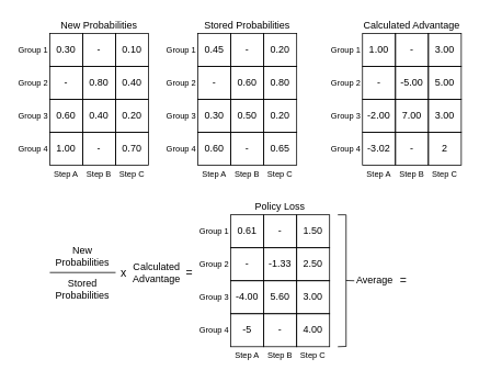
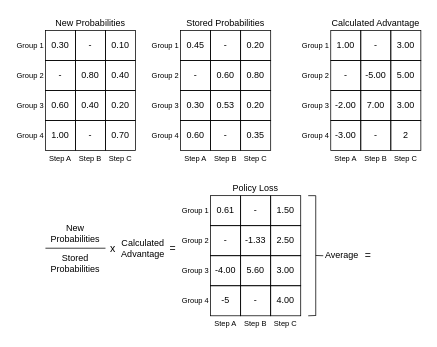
  <mxCell id="0" />
  <mxCell id="1" parent="0" />
  <mxCell id="2" value="0.30" style="rounded=0;whiteSpace=wrap;html=1;fillColor=none;" vertex="1" parent="1"><mxGeometry x="60" y="40" width="40" height="40" as="geometry" /></mxCell>
  <mxCell id="3" value="-" style="rounded=0;whiteSpace=wrap;html=1;fillColor=none;" vertex="1" parent="1"><mxGeometry x="100" y="40" width="40" height="40" as="geometry" /></mxCell>
  <mxCell id="4" value="0.10" style="rounded=0;whiteSpace=wrap;html=1;fillColor=none;" vertex="1" parent="1"><mxGeometry x="140" y="40" width="40" height="40" as="geometry" /></mxCell>
  <mxCell id="5" value="-" style="rounded=0;whiteSpace=wrap;html=1;fillColor=none;" vertex="1" parent="1"><mxGeometry x="60" y="80" width="40" height="40" as="geometry" /></mxCell>
  <mxCell id="6" value="0.80" style="rounded=0;whiteSpace=wrap;html=1;fillColor=none;" vertex="1" parent="1"><mxGeometry x="100" y="80" width="40" height="40" as="geometry" /></mxCell>
  <mxCell id="7" value="0.40" style="rounded=0;whiteSpace=wrap;html=1;fillColor=none;" vertex="1" parent="1"><mxGeometry x="140" y="80" width="40" height="40" as="geometry" /></mxCell>
  <mxCell id="8" value="0.60" style="rounded=0;whiteSpace=wrap;html=1;fillColor=none;" vertex="1" parent="1"><mxGeometry x="60" y="120" width="40" height="40" as="geometry" /></mxCell>
  <mxCell id="9" value="0.40" style="rounded=0;whiteSpace=wrap;html=1;fillColor=none;" vertex="1" parent="1"><mxGeometry x="100" y="120" width="40" height="40" as="geometry" /></mxCell>
  <mxCell id="10" value="0.20" style="rounded=0;whiteSpace=wrap;html=1;fillColor=none;" vertex="1" parent="1"><mxGeometry x="140" y="120" width="40" height="40" as="geometry" /></mxCell>
  <mxCell id="11" value="Step A" style="text;html=1;align=center;verticalAlign=middle;whiteSpace=wrap;rounded=0;fontSize=10;" vertex="1" parent="1"><mxGeometry x="60" y="200" width="40" height="20" as="geometry" /></mxCell>
  <mxCell id="12" value="Step B" style="text;html=1;align=center;verticalAlign=middle;whiteSpace=wrap;rounded=0;fontSize=10;" vertex="1" parent="1"><mxGeometry x="100" y="200" width="40" height="20" as="geometry" /></mxCell>
  <mxCell id="13" value="Step C" style="text;html=1;align=center;verticalAlign=middle;whiteSpace=wrap;rounded=0;fontSize=10;" vertex="1" parent="1"><mxGeometry x="140" y="200" width="40" height="20" as="geometry" /></mxCell>
  <mxCell id="14" style="edgeStyle=orthogonalEdgeStyle;rounded=0;orthogonalLoop=1;jettySize=auto;html=1;exitX=0.5;exitY=1;exitDx=0;exitDy=0;" edge="1" parent="1" source="12" target="12"><mxGeometry relative="1" as="geometry" /></mxCell>
  <mxCell id="15" value="Group 1" style="text;html=1;align=center;verticalAlign=middle;whiteSpace=wrap;rounded=0;fontSize=10;" vertex="1" parent="1"><mxGeometry x="20" y="40" width="40" height="40" as="geometry" /></mxCell>
  <mxCell id="16" value="Group 2" style="text;html=1;align=center;verticalAlign=middle;whiteSpace=wrap;rounded=0;fontSize=10;" vertex="1" parent="1"><mxGeometry x="20" y="80" width="40" height="40" as="geometry" /></mxCell>
  <mxCell id="17" value="Group 3" style="text;html=1;align=center;verticalAlign=middle;whiteSpace=wrap;rounded=0;fontSize=10;" vertex="1" parent="1"><mxGeometry x="20" y="120" width="40" height="40" as="geometry" /></mxCell>
  <mxCell id="18" value="Group 4" style="text;html=1;align=center;verticalAlign=middle;whiteSpace=wrap;rounded=0;fontSize=10;" vertex="1" parent="1"><mxGeometry x="20" y="160" width="40" height="40" as="geometry" /></mxCell>
  <mxCell id="19" value="1.00" style="rounded=0;whiteSpace=wrap;html=1;fillColor=none;" vertex="1" parent="1"><mxGeometry x="60" y="160" width="40" height="40" as="geometry" /></mxCell>
  <mxCell id="20" value="-" style="rounded=0;whiteSpace=wrap;html=1;fillColor=none;" vertex="1" parent="1"><mxGeometry x="100" y="160" width="40" height="40" as="geometry" /></mxCell>
  <mxCell id="21" value="0.70" style="rounded=0;whiteSpace=wrap;html=1;fillColor=none;" vertex="1" parent="1"><mxGeometry x="140" y="160" width="40" height="40" as="geometry" /></mxCell>
  <mxCell id="22" value="Stored Probabilities" style="text;html=1;align=center;verticalAlign=middle;whiteSpace=wrap;rounded=0;" vertex="1" parent="1"><mxGeometry x="240" y="20" width="120" height="20" as="geometry" /></mxCell>
  <mxCell id="23" value="1.00" style="rounded=0;whiteSpace=wrap;html=1;fillColor=none;" vertex="1" parent="1"><mxGeometry x="440" y="40" width="40" height="40" as="geometry" /></mxCell>
  <mxCell id="24" value="-" style="rounded=0;whiteSpace=wrap;html=1;fillColor=none;" vertex="1" parent="1"><mxGeometry x="480" y="40" width="40" height="40" as="geometry" /></mxCell>
  <mxCell id="25" value="3.00" style="rounded=0;whiteSpace=wrap;html=1;fillColor=none;" vertex="1" parent="1"><mxGeometry x="520" y="40" width="40" height="40" as="geometry" /></mxCell>
  <mxCell id="26" value="-" style="rounded=0;whiteSpace=wrap;html=1;fillColor=none;" vertex="1" parent="1"><mxGeometry x="440" y="80" width="40" height="40" as="geometry" /></mxCell>
  <mxCell id="27" value="-5.00" style="rounded=0;whiteSpace=wrap;html=1;fillColor=none;" vertex="1" parent="1"><mxGeometry x="480" y="80" width="40" height="40" as="geometry" /></mxCell>
  <mxCell id="28" value="5.00" style="rounded=0;whiteSpace=wrap;html=1;fillColor=none;" vertex="1" parent="1"><mxGeometry x="520" y="80" width="40" height="40" as="geometry" /></mxCell>
  <mxCell id="29" value="-2.00" style="rounded=0;whiteSpace=wrap;html=1;fillColor=none;" vertex="1" parent="1"><mxGeometry x="440" y="120" width="40" height="40" as="geometry" /></mxCell>
  <mxCell id="30" value="7.00" style="rounded=0;whiteSpace=wrap;html=1;fillColor=none;" vertex="1" parent="1"><mxGeometry x="480" y="120" width="40" height="40" as="geometry" /></mxCell>
  <mxCell id="31" value="3.00" style="rounded=0;whiteSpace=wrap;html=1;fillColor=none;" vertex="1" parent="1"><mxGeometry x="520" y="120" width="40" height="40" as="geometry" /></mxCell>
  <mxCell id="32" value="Step A" style="text;html=1;align=center;verticalAlign=middle;whiteSpace=wrap;rounded=0;fontSize=10;" vertex="1" parent="1"><mxGeometry x="440" y="200" width="40" height="20" as="geometry" /></mxCell>
  <mxCell id="33" value="Step B" style="text;html=1;align=center;verticalAlign=middle;whiteSpace=wrap;rounded=0;fontSize=10;" vertex="1" parent="1"><mxGeometry x="480" y="200" width="40" height="20" as="geometry" /></mxCell>
  <mxCell id="34" value="Step C" style="text;html=1;align=center;verticalAlign=middle;whiteSpace=wrap;rounded=0;fontSize=10;" vertex="1" parent="1"><mxGeometry x="520" y="200" width="40" height="20" as="geometry" /></mxCell>
  <mxCell id="35" style="edgeStyle=orthogonalEdgeStyle;rounded=0;orthogonalLoop=1;jettySize=auto;html=1;exitX=0.5;exitY=1;exitDx=0;exitDy=0;" edge="1" parent="1" source="33" target="33"><mxGeometry relative="1" as="geometry" /></mxCell>
  <mxCell id="36" value="Group 1" style="text;html=1;align=center;verticalAlign=middle;whiteSpace=wrap;rounded=0;fontSize=10;" vertex="1" parent="1"><mxGeometry x="400" y="40" width="40" height="40" as="geometry" /></mxCell>
  <mxCell id="37" value="Group 2" style="text;html=1;align=center;verticalAlign=middle;whiteSpace=wrap;rounded=0;fontSize=10;" vertex="1" parent="1"><mxGeometry x="400" y="80" width="40" height="40" as="geometry" /></mxCell>
  <mxCell id="38" value="Group 3" style="text;html=1;align=center;verticalAlign=middle;whiteSpace=wrap;rounded=0;fontSize=10;" vertex="1" parent="1"><mxGeometry x="400" y="120" width="40" height="40" as="geometry" /></mxCell>
  <mxCell id="39" value="Group 4" style="text;html=1;align=center;verticalAlign=middle;whiteSpace=wrap;rounded=0;fontSize=10;" vertex="1" parent="1"><mxGeometry x="400" y="160" width="40" height="40" as="geometry" /></mxCell>
- <mxCell id="40" value="-3.02" style="rounded=0;whiteSpace=wrap;html=1;fillColor=none;" vertex="1" parent="1"><mxGeometry x="440" y="160" width="40" height="40" as="geometry" /></mxCell>
+ <mxCell id="40" value="-3.00" style="rounded=0;whiteSpace=wrap;html=1;fillColor=none;" vertex="1" parent="1"><mxGeometry x="440" y="160" width="40" height="40" as="geometry" /></mxCell>
  <mxCell id="41" value="-" style="rounded=0;whiteSpace=wrap;html=1;fillColor=none;" vertex="1" parent="1"><mxGeometry x="480" y="160" width="40" height="40" as="geometry" /></mxCell>
  <mxCell id="42" value="2" style="rounded=0;whiteSpace=wrap;html=1;fillColor=none;" vertex="1" parent="1"><mxGeometry x="520" y="160" width="40" height="40" as="geometry" /></mxCell>
  <mxCell id="43" value="Calculated Advantage" style="text;html=1;align=center;verticalAlign=middle;whiteSpace=wrap;rounded=0;" vertex="1" parent="1"><mxGeometry x="440" y="20" width="120" height="20" as="geometry" /></mxCell>
  <mxCell id="44" value="Step A" style="text;html=1;align=center;verticalAlign=middle;whiteSpace=wrap;rounded=0;fontSize=10;" vertex="1" parent="1"><mxGeometry x="240" y="200" width="40" height="20" as="geometry" /></mxCell>
  <mxCell id="45" value="Step B" style="text;html=1;align=center;verticalAlign=middle;whiteSpace=wrap;rounded=0;fontSize=10;" vertex="1" parent="1"><mxGeometry x="280" y="200" width="40" height="20" as="geometry" /></mxCell>
  <mxCell id="46" value="Step C" style="text;html=1;align=center;verticalAlign=middle;whiteSpace=wrap;rounded=0;fontSize=10;" vertex="1" parent="1"><mxGeometry x="320" y="200" width="40" height="20" as="geometry" /></mxCell>
  <mxCell id="47" style="edgeStyle=orthogonalEdgeStyle;rounded=0;orthogonalLoop=1;jettySize=auto;html=1;exitX=0.5;exitY=1;exitDx=0;exitDy=0;" edge="1" parent="1" source="45" target="45"><mxGeometry relative="1" as="geometry" /></mxCell>
  <mxCell id="48" value="Group 1" style="text;html=1;align=center;verticalAlign=middle;whiteSpace=wrap;rounded=0;fontSize=10;" vertex="1" parent="1"><mxGeometry x="200" y="40" width="40" height="40" as="geometry" /></mxCell>
  <mxCell id="49" value="Group 2" style="text;html=1;align=center;verticalAlign=middle;whiteSpace=wrap;rounded=0;fontSize=10;" vertex="1" parent="1"><mxGeometry x="200" y="80" width="40" height="40" as="geometry" /></mxCell>
  <mxCell id="50" value="Group 3" style="text;html=1;align=center;verticalAlign=middle;whiteSpace=wrap;rounded=0;fontSize=10;" vertex="1" parent="1"><mxGeometry x="200" y="120" width="40" height="40" as="geometry" /></mxCell>
  <mxCell id="51" value="Group 4" style="text;html=1;align=center;verticalAlign=middle;whiteSpace=wrap;rounded=0;fontSize=10;" vertex="1" parent="1"><mxGeometry x="200" y="160" width="40" height="40" as="geometry" /></mxCell>
  <mxCell id="52" value="New Probabilities" style="text;html=1;align=center;verticalAlign=middle;whiteSpace=wrap;rounded=0;" vertex="1" parent="1"><mxGeometry x="60" y="20" width="120" height="20" as="geometry" /></mxCell>
  <mxCell id="53" value="New&lt;br&gt;Probabilities" style="text;html=1;align=center;verticalAlign=middle;whiteSpace=wrap;rounded=0;strokeColor=none;" vertex="1" parent="1"><mxGeometry x="60" y="290" width="80" height="40" as="geometry" /></mxCell>
  <mxCell id="54" value="Stored&lt;div&gt;Probabilities&lt;/div&gt;" style="text;html=1;align=center;verticalAlign=middle;whiteSpace=wrap;rounded=0;" vertex="1" parent="1"><mxGeometry x="60" y="330" width="80" height="40" as="geometry" /></mxCell>
  <mxCell id="55" value="" style="endArrow=none;html=1;rounded=0;" edge="1" parent="1"><mxGeometry width="50" height="50" relative="1" as="geometry"><mxPoint x="60" y="330" as="sourcePoint" /><mxPoint x="140" y="330" as="targetPoint" /></mxGeometry></mxCell>
  <mxCell id="56" value="&lt;span style=&quot;font-size: 14px;&quot;&gt;&lt;font style=&quot;font-size: 14px;&quot;&gt;=&lt;/font&gt;&lt;/span&gt;" style="text;html=1;align=center;verticalAlign=middle;whiteSpace=wrap;rounded=0;fontSize=14;fontStyle=0" vertex="1" parent="1"><mxGeometry x="220" y="310" width="20" height="40" as="geometry" /></mxCell>
  <mxCell id="57" value="Calculated&lt;br&gt;Advantage" style="text;html=1;align=center;verticalAlign=middle;whiteSpace=wrap;rounded=0;" vertex="1" parent="1"><mxGeometry x="160" y="310" width="60" height="40" as="geometry" /></mxCell>
  <mxCell id="58" value="x" style="text;html=1;align=center;verticalAlign=middle;whiteSpace=wrap;rounded=0;fontSize=14;fontStyle=0" vertex="1" parent="1"><mxGeometry x="140" y="290" width="20" height="80" as="geometry" /></mxCell>
  <mxCell id="59" value="Policy Loss" style="text;html=1;align=center;verticalAlign=middle;whiteSpace=wrap;rounded=0;" vertex="1" parent="1"><mxGeometry x="280" y="240" width="120" height="20" as="geometry" /></mxCell>
  <mxCell id="60" value="0.61" style="rounded=0;whiteSpace=wrap;html=1;fillColor=none;" vertex="1" parent="1"><mxGeometry x="280" y="260" width="40" height="40" as="geometry" /></mxCell>
  <mxCell id="61" value="-" style="rounded=0;whiteSpace=wrap;html=1;fillColor=none;" vertex="1" parent="1"><mxGeometry x="320" y="260" width="40" height="40" as="geometry" /></mxCell>
  <mxCell id="62" value="1.50" style="rounded=0;whiteSpace=wrap;html=1;fillColor=none;" vertex="1" parent="1"><mxGeometry x="360" y="260" width="40" height="40" as="geometry" /></mxCell>
  <mxCell id="63" value="-" style="rounded=0;whiteSpace=wrap;html=1;fillColor=none;" vertex="1" parent="1"><mxGeometry x="280" y="300" width="40" height="40" as="geometry" /></mxCell>
  <mxCell id="64" value="-1.33" style="rounded=0;whiteSpace=wrap;html=1;fillColor=none;" vertex="1" parent="1"><mxGeometry x="320" y="300" width="40" height="40" as="geometry" /></mxCell>
  <mxCell id="65" value="2.50" style="rounded=0;whiteSpace=wrap;html=1;fillColor=none;" vertex="1" parent="1"><mxGeometry x="360" y="300" width="40" height="40" as="geometry" /></mxCell>
  <mxCell id="66" value="-4.00" style="rounded=0;whiteSpace=wrap;html=1;fillColor=none;" vertex="1" parent="1"><mxGeometry x="280" y="340" width="40" height="40" as="geometry" /></mxCell>
  <mxCell id="67" value="5.60" style="rounded=0;whiteSpace=wrap;html=1;fillColor=none;" vertex="1" parent="1"><mxGeometry x="320" y="340" width="40" height="40" as="geometry" /></mxCell>
  <mxCell id="68" value="3.00" style="rounded=0;whiteSpace=wrap;html=1;fillColor=none;" vertex="1" parent="1"><mxGeometry x="360" y="340" width="40" height="40" as="geometry" /></mxCell>
  <mxCell id="69" value="Step A" style="text;html=1;align=center;verticalAlign=middle;whiteSpace=wrap;rounded=0;fontSize=10;" vertex="1" parent="1"><mxGeometry x="280" y="420" width="40" height="20" as="geometry" /></mxCell>
  <mxCell id="70" value="Step B" style="text;html=1;align=center;verticalAlign=middle;whiteSpace=wrap;rounded=0;fontSize=10;" vertex="1" parent="1"><mxGeometry x="320" y="420" width="40" height="20" as="geometry" /></mxCell>
  <mxCell id="71" value="Step C" style="text;html=1;align=center;verticalAlign=middle;whiteSpace=wrap;rounded=0;fontSize=10;" vertex="1" parent="1"><mxGeometry x="360" y="420" width="40" height="20" as="geometry" /></mxCell>
  <mxCell id="72" style="edgeStyle=orthogonalEdgeStyle;rounded=0;orthogonalLoop=1;jettySize=auto;html=1;exitX=0.5;exitY=1;exitDx=0;exitDy=0;" edge="1" parent="1" source="70" target="70"><mxGeometry relative="1" as="geometry" /></mxCell>
  <mxCell id="73" value="Group 1" style="text;html=1;align=center;verticalAlign=middle;whiteSpace=wrap;rounded=0;fontSize=10;" vertex="1" parent="1"><mxGeometry x="240" y="260" width="40" height="40" as="geometry" /></mxCell>
  <mxCell id="74" value="Group 2" style="text;html=1;align=center;verticalAlign=middle;whiteSpace=wrap;rounded=0;fontSize=10;" vertex="1" parent="1"><mxGeometry x="240" y="300" width="40" height="40" as="geometry" /></mxCell>
  <mxCell id="75" value="Group 3" style="text;html=1;align=center;verticalAlign=middle;whiteSpace=wrap;rounded=0;fontSize=10;" vertex="1" parent="1"><mxGeometry x="240" y="340" width="40" height="40" as="geometry" /></mxCell>
  <mxCell id="76" value="Group 4" style="text;html=1;align=center;verticalAlign=middle;whiteSpace=wrap;rounded=0;fontSize=10;" vertex="1" parent="1"><mxGeometry x="240" y="380" width="40" height="40" as="geometry" /></mxCell>
  <mxCell id="77" value="-5" style="rounded=0;whiteSpace=wrap;html=1;fillColor=none;" vertex="1" parent="1"><mxGeometry x="280" y="380" width="40" height="40" as="geometry" /></mxCell>
  <mxCell id="78" value="-" style="rounded=0;whiteSpace=wrap;html=1;fillColor=none;" vertex="1" parent="1"><mxGeometry x="320" y="380" width="40" height="40" as="geometry" /></mxCell>
  <mxCell id="79" value="4.00" style="rounded=0;whiteSpace=wrap;html=1;fillColor=none;" vertex="1" parent="1"><mxGeometry x="360" y="380" width="40" height="40" as="geometry" /></mxCell>
  <mxCell id="80" value="" style="endArrow=none;html=1;rounded=0;" edge="1" parent="1"><mxGeometry width="50" height="50" relative="1" as="geometry"><mxPoint x="410" y="260" as="sourcePoint" /><mxPoint x="420" y="260" as="targetPoint" /></mxGeometry></mxCell>
  <mxCell id="81" value="" style="endArrow=none;html=1;rounded=0;" edge="1" parent="1"><mxGeometry width="50" height="50" relative="1" as="geometry"><mxPoint x="410" y="420" as="sourcePoint" /><mxPoint x="420" y="419.6" as="targetPoint" /></mxGeometry></mxCell>
  <mxCell id="82" value="" style="endArrow=none;html=1;rounded=0;" edge="1" parent="1"><mxGeometry width="50" height="50" relative="1" as="geometry"><mxPoint x="420" y="260" as="sourcePoint" /><mxPoint x="420" y="420" as="targetPoint" /></mxGeometry></mxCell>
  <mxCell id="83" value="" style="endArrow=none;html=1;rounded=0;" edge="1" parent="1"><mxGeometry width="50" height="50" relative="1" as="geometry"><mxPoint x="420" y="339.67" as="sourcePoint" /><mxPoint x="430" y="340" as="targetPoint" /></mxGeometry></mxCell>
  <mxCell id="84" value="Average" style="text;html=1;align=center;verticalAlign=middle;whiteSpace=wrap;rounded=0;" vertex="1" parent="1"><mxGeometry x="430" y="330" width="50" height="20" as="geometry" /></mxCell>
  <mxCell id="85" value="&lt;span style=&quot;font-size: 14px;&quot;&gt;&lt;font style=&quot;font-size: 14px;&quot;&gt;=&lt;/font&gt;&lt;/span&gt;" style="text;html=1;align=center;verticalAlign=middle;whiteSpace=wrap;rounded=0;fontSize=14;fontStyle=0" vertex="1" parent="1"><mxGeometry x="480" y="320" width="20" height="40" as="geometry" /></mxCell>
  <mxCell id="86" value="0.45" style="rounded=0;whiteSpace=wrap;html=1;fillColor=none;" vertex="1" parent="1"><mxGeometry x="240" y="40" width="40" height="40" as="geometry" /></mxCell>
  <mxCell id="87" value="-" style="rounded=0;whiteSpace=wrap;html=1;fillColor=none;" vertex="1" parent="1"><mxGeometry x="280" y="40" width="40" height="40" as="geometry" /></mxCell>
  <mxCell id="88" value="0.20" style="rounded=0;whiteSpace=wrap;html=1;fillColor=none;" vertex="1" parent="1"><mxGeometry x="320" y="40" width="40" height="40" as="geometry" /></mxCell>
  <mxCell id="89" value="-" style="rounded=0;whiteSpace=wrap;html=1;fillColor=none;" vertex="1" parent="1"><mxGeometry x="240" y="80" width="40" height="40" as="geometry" /></mxCell>
  <mxCell id="90" value="0.60" style="rounded=0;whiteSpace=wrap;html=1;fillColor=none;" vertex="1" parent="1"><mxGeometry x="280" y="80" width="40" height="40" as="geometry" /></mxCell>
  <mxCell id="91" value="0.80" style="rounded=0;whiteSpace=wrap;html=1;fillColor=none;" vertex="1" parent="1"><mxGeometry x="320" y="80" width="40" height="40" as="geometry" /></mxCell>
  <mxCell id="92" value="0.30" style="rounded=0;whiteSpace=wrap;html=1;fillColor=none;" vertex="1" parent="1"><mxGeometry x="240" y="120" width="40" height="40" as="geometry" /></mxCell>
- <mxCell id="93" value="0.50" style="rounded=0;whiteSpace=wrap;html=1;fillColor=none;" vertex="1" parent="1"><mxGeometry x="280" y="120" width="40" height="40" as="geometry" /></mxCell>
+ <mxCell id="93" value="0.53" style="rounded=0;whiteSpace=wrap;html=1;fillColor=none;" vertex="1" parent="1"><mxGeometry x="280" y="120" width="40" height="40" as="geometry" /></mxCell>
  <mxCell id="94" value="0.20" style="rounded=0;whiteSpace=wrap;html=1;fillColor=none;" vertex="1" parent="1"><mxGeometry x="320" y="120" width="40" height="40" as="geometry" /></mxCell>
  <mxCell id="95" value="0.60" style="rounded=0;whiteSpace=wrap;html=1;fillColor=none;" vertex="1" parent="1"><mxGeometry x="240" y="160" width="40" height="40" as="geometry" /></mxCell>
  <mxCell id="96" value="-" style="rounded=0;whiteSpace=wrap;html=1;fillColor=none;" vertex="1" parent="1"><mxGeometry x="280" y="160" width="40" height="40" as="geometry" /></mxCell>
- <mxCell id="97" value="0.65" style="rounded=0;whiteSpace=wrap;html=1;fillColor=none;" vertex="1" parent="1"><mxGeometry x="320" y="160" width="40" height="40" as="geometry" /></mxCell>
+ <mxCell id="97" value="0.35" style="rounded=0;whiteSpace=wrap;html=1;fillColor=none;" vertex="1" parent="1"><mxGeometry x="320" y="160" width="40" height="40" as="geometry" /></mxCell>
